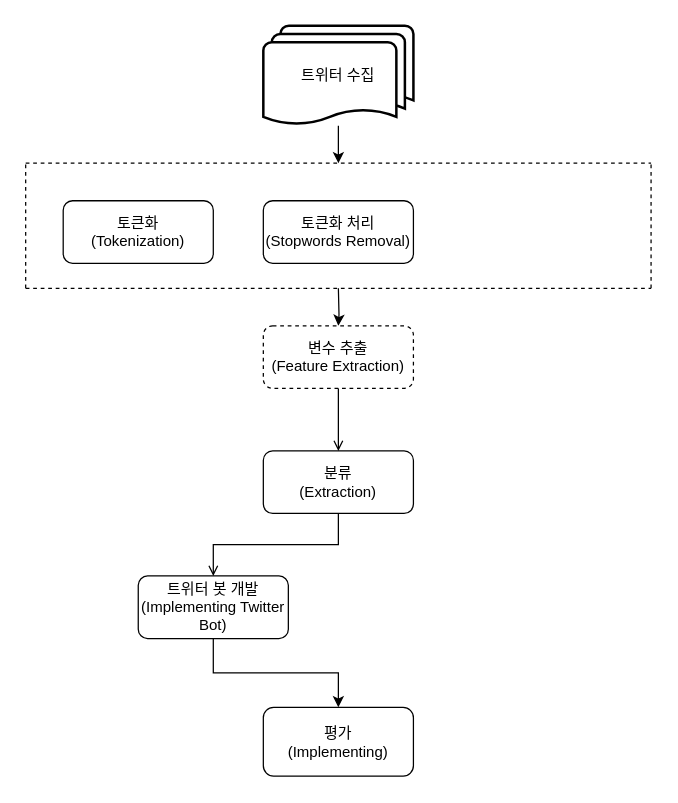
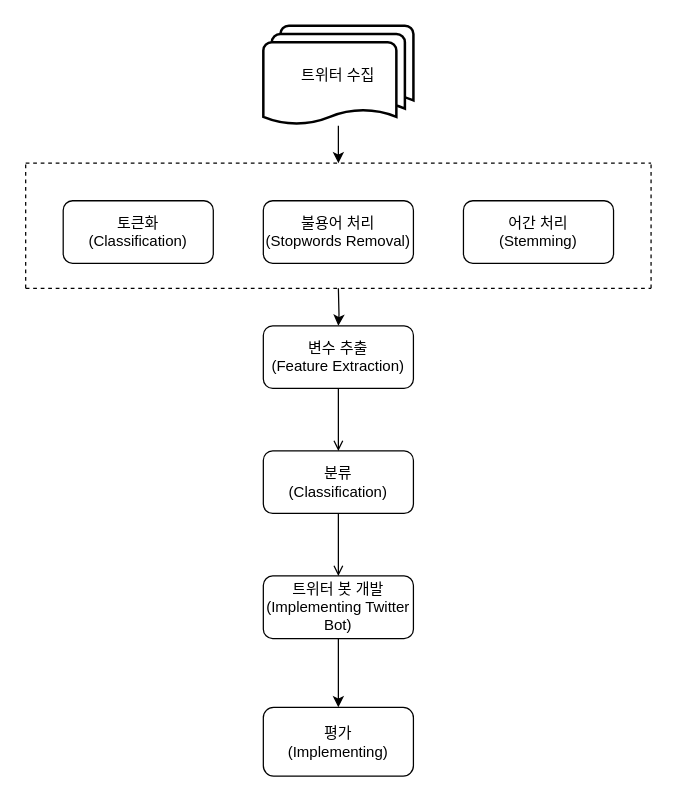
  <mxCell id="0" />
  <mxCell id="1" parent="0" />
- <mxCell id="2" value="토큰화&lt;br&gt;(Tokenization)" style="rounded=1;whiteSpace=wrap;html=1;fontSize=12;glass=0;strokeWidth=1;shadow=0;" parent="1" vertex="1"><mxGeometry x="50" y="160" width="120" height="50" as="geometry" /></mxCell>
+ <mxCell id="2" value="토큰화&lt;br&gt;(Classification)" style="rounded=1;whiteSpace=wrap;html=1;fontSize=12;glass=0;strokeWidth=1;shadow=0;" parent="1" vertex="1"><mxGeometry x="50" y="160" width="120" height="50" as="geometry" /></mxCell>
  <mxCell id="3" value="" style="edgeStyle=orthogonalEdgeStyle;rounded=0;orthogonalLoop=1;jettySize=auto;html=1;" edge="1" parent="1" target="7"><mxGeometry relative="1" as="geometry"><mxPoint x="270" y="230" as="sourcePoint" /></mxGeometry></mxCell>
- <mxCell id="4" value="&lt;span style=&quot;white-space: normal&quot;&gt;토큰화 처리&lt;/span&gt;&lt;br style=&quot;white-space: normal&quot;&gt;&lt;span style=&quot;white-space: normal&quot;&gt;(Stopwords Removal)&lt;/span&gt;" style="rounded=1;whiteSpace=wrap;html=1;" vertex="1" parent="1"><mxGeometry x="210" y="160" width="120" height="50" as="geometry" /></mxCell>
+ <mxCell id="4" value="&lt;span style=&quot;white-space: normal&quot;&gt;불용어 처리&lt;/span&gt;&lt;br style=&quot;white-space: normal&quot;&gt;&lt;span style=&quot;white-space: normal&quot;&gt;(Stopwords Removal)&lt;/span&gt;" style="rounded=1;whiteSpace=wrap;html=1;" vertex="1" parent="1"><mxGeometry x="210" y="160" width="120" height="50" as="geometry" /></mxCell>
+ <mxCell id="5" value="어간 처리&lt;br&gt;(Stemming)" style="rounded=1;whiteSpace=wrap;html=1;" vertex="1" parent="1"><mxGeometry x="370" y="160" width="120" height="50" as="geometry" /></mxCell>
  <mxCell id="6" value="" style="edgeStyle=orthogonalEdgeStyle;rounded=0;orthogonalLoop=1;jettySize=auto;html=1;endArrow=open;" edge="1" parent="1" source="7" target="9"><mxGeometry relative="1" as="geometry" /></mxCell>
- <mxCell id="7" value="변수 추출&lt;br&gt;(Feature Extraction)" style="rounded=1;whiteSpace=wrap;html=1;dashed=1;" vertex="1" parent="1"><mxGeometry x="210" y="260" width="120" height="50" as="geometry" /></mxCell>
+ <mxCell id="7" value="변수 추출&lt;br&gt;(Feature Extraction)" style="rounded=1;whiteSpace=wrap;html=1;" vertex="1" parent="1"><mxGeometry x="210" y="260" width="120" height="50" as="geometry" /></mxCell>
  <mxCell id="8" value="" style="edgeStyle=orthogonalEdgeStyle;rounded=0;orthogonalLoop=1;jettySize=auto;html=1;endArrow=open;" edge="1" parent="1" source="9" target="11"><mxGeometry relative="1" as="geometry" /></mxCell>
- <mxCell id="9" value="분류&lt;br&gt;(Extraction)" style="rounded=1;whiteSpace=wrap;html=1;" vertex="1" parent="1"><mxGeometry x="210" y="360" width="120" height="50" as="geometry" /></mxCell>
+ <mxCell id="9" value="분류&lt;br&gt;(Classification)" style="rounded=1;whiteSpace=wrap;html=1;" vertex="1" parent="1"><mxGeometry x="210" y="360" width="120" height="50" as="geometry" /></mxCell>
  <mxCell id="10" value="" style="edgeStyle=orthogonalEdgeStyle;rounded=0;orthogonalLoop=1;jettySize=auto;html=1;" edge="1" parent="1" source="11" target="12"><mxGeometry relative="1" as="geometry" /></mxCell>
- <mxCell id="11" value="트위터 봇 개발&lt;br&gt;(Implementing Twitter Bot)" style="rounded=1;whiteSpace=wrap;html=1;" vertex="1" parent="1"><mxGeometry x="110" y="460" width="120" height="50" as="geometry" /></mxCell>
+ <mxCell id="11" value="트위터 봇 개발&lt;br&gt;(Implementing Twitter Bot)" style="rounded=1;whiteSpace=wrap;html=1;" vertex="1" parent="1"><mxGeometry x="210" y="460" width="120" height="50" as="geometry" /></mxCell>
  <mxCell id="12" value="평가&lt;br&gt;(Implementing)" style="rounded=1;whiteSpace=wrap;html=1;" vertex="1" parent="1"><mxGeometry x="210" y="565" width="120" height="55" as="geometry" /></mxCell>
  <mxCell id="13" value="" style="edgeStyle=orthogonalEdgeStyle;rounded=0;orthogonalLoop=1;jettySize=auto;html=1;" edge="1" parent="1" source="14"><mxGeometry relative="1" as="geometry"><mxPoint x="270" y="130" as="targetPoint" /></mxGeometry></mxCell>
  <mxCell id="14" value="&lt;span style=&quot;white-space: normal&quot;&gt;트위터 수집&lt;/span&gt;" style="strokeWidth=2;html=1;shape=mxgraph.flowchart.multi-document;whiteSpace=wrap;textDirection=ltr;labelBackgroundColor=#ffffff;labelPosition=center;verticalLabelPosition=middle;align=center;verticalAlign=middle;" vertex="1" parent="1"><mxGeometry x="210" y="20" width="120" height="80" as="geometry" /></mxCell>
  <mxCell id="15" value="" style="endArrow=none;dashed=1;html=1;" edge="1" parent="1"><mxGeometry width="50" height="50" relative="1" as="geometry"><mxPoint x="20" y="130" as="sourcePoint" /><mxPoint x="520" y="130" as="targetPoint" /></mxGeometry></mxCell>
  <mxCell id="16" value="" style="endArrow=none;dashed=1;html=1;" edge="1" parent="1"><mxGeometry width="50" height="50" relative="1" as="geometry"><mxPoint x="20" y="230" as="sourcePoint" /><mxPoint x="20" y="130" as="targetPoint" /></mxGeometry></mxCell>
  <mxCell id="17" value="" style="endArrow=none;dashed=1;html=1;" edge="1" parent="1"><mxGeometry width="50" height="50" relative="1" as="geometry"><mxPoint x="20" y="230" as="sourcePoint" /><mxPoint x="520" y="230" as="targetPoint" /><Array as="points"><mxPoint x="270" y="230" /></Array></mxGeometry></mxCell>
  <mxCell id="18" value="" style="endArrow=none;dashed=1;html=1;" edge="1" parent="1"><mxGeometry width="50" height="50" relative="1" as="geometry"><mxPoint x="520" y="230" as="sourcePoint" /><mxPoint x="520" y="130" as="targetPoint" /></mxGeometry></mxCell>
